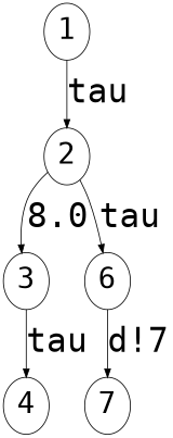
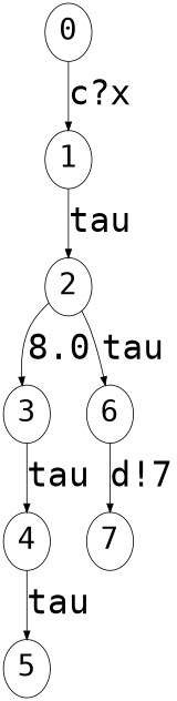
  digraph {
    fontname="DejaVu Sans Mono"
    node [fontname="DejaVu Sans Mono" fontsize=35]
    edge [fontname="DejaVu Sans Mono" fontsize=40]
+   0
    1
    2
    3
    6
    4
+   5
    7
+   0 -> 1 [label="c?x"]
    1 -> 2 [label=tau]
    2 -> 3 [label=8.0]
    2 -> 6 [label=tau]
    3 -> 4 [label=tau]
    6 -> 7 [label="d!7"]
+   4 -> 5 [label=tau]
  }
